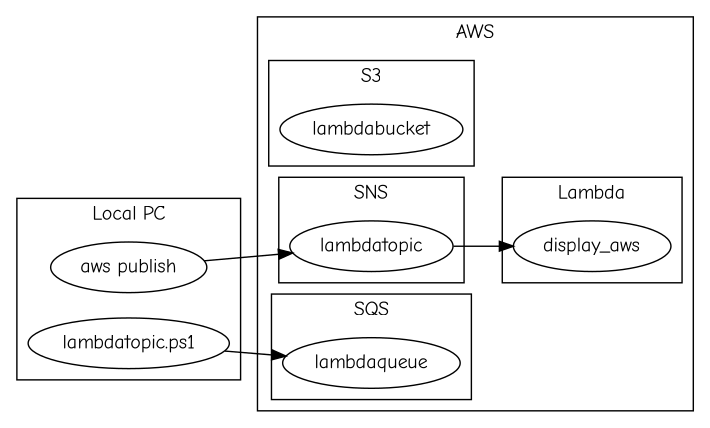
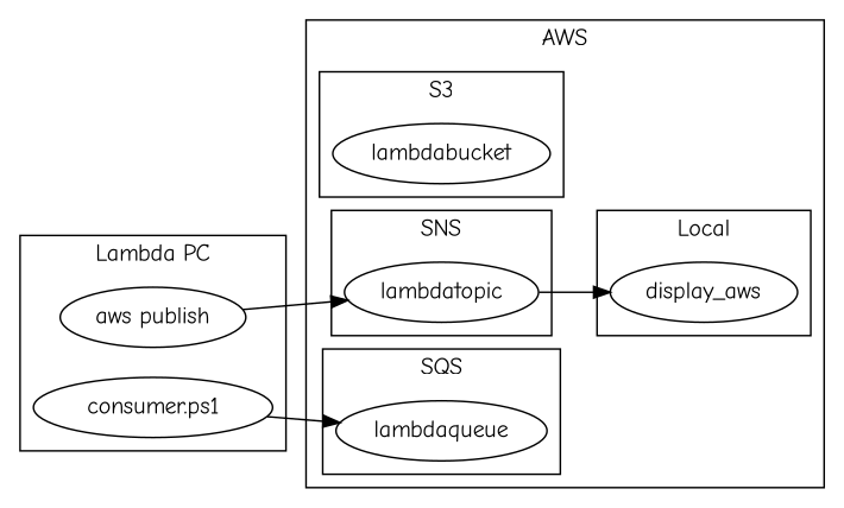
  digraph {
    fontname="Comic Neue"
    labelloc=t
    rankdir=LR
    node [fontname="Comic Neue"]
    edge [fontname="Comic Neue"]
    n1 [label=lambdabucket]
    n2 [label=lambdatopic]
    n3 [label=lambdaqueue]
    n4 [label=display_aws]
-   n5 [label="lambdatopic.ps1"]
+   n5 [label="consumer.ps1"]
    n6 [label="aws publish"]
    subgraph cluster_1 {
      label=AWS
      subgraph cluster_2 {
        label=S3
        n1
      }
      subgraph cluster_3 {
        label=SNS
        n2
      }
      subgraph cluster_4 {
        label=SQS
        n3
      }
      subgraph cluster_5 {
-       label=Lambda
+       label=Local
        n4
      }
    }
    subgraph cluster_6 {
-     label="Local PC"
+     label="Lambda PC"
      n5
      n6
    }
    n2 -> n4
    n5 -> n3
    n6 -> n2
  }
